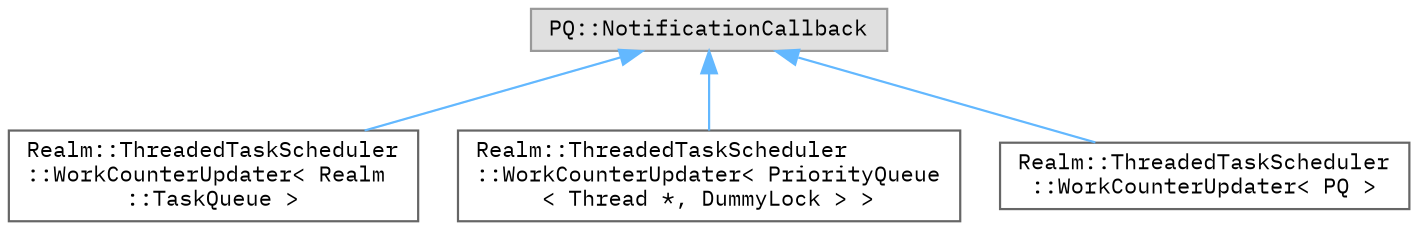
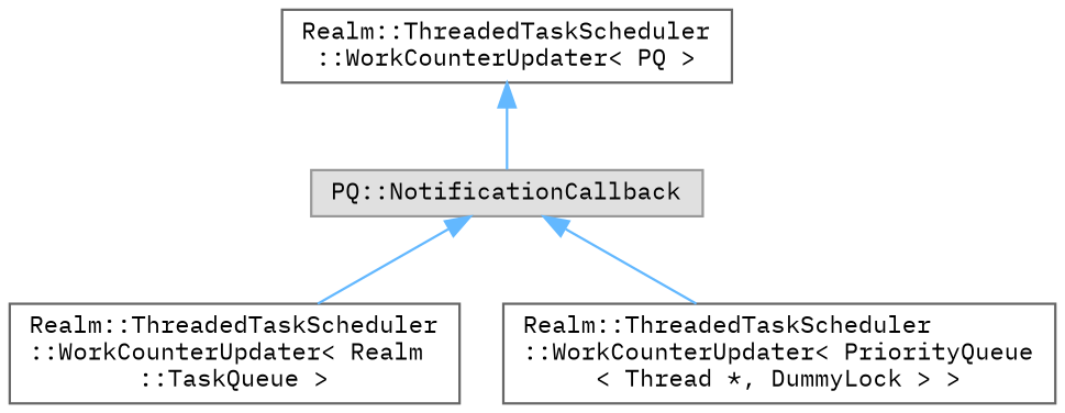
  digraph {
    rankdir=TB
    fontname="IBM Plex Mono"
    node [color=grey40 fillcolor=white fontname="IBM Plex Mono" fontsize=10 shape=box style=filled]
    edge [color=steelblue1 dir=back fontname="IBM Plex Mono" fontsize=10 labelfontname=Helvetica labelfontsize=10 style=solid]
    n1 [color=grey60 fillcolor="#E0E0E0" height=0.2 label="PQ::NotificationCallback" width=0.4]
    n2 [height=0.2 label="Realm::ThreadedTaskScheduler\l::WorkCounterUpdater\< Realm\l::TaskQueue \>" width=0.4]
    n3 [height=0.2 label="Realm::ThreadedTaskScheduler\l::WorkCounterUpdater\< PriorityQueue\l\< Thread *, DummyLock \> \>" width=0.4]
    n4 [height=0.2 label="Realm::ThreadedTaskScheduler\l::WorkCounterUpdater\< PQ \>" width=0.4]
    n1 -> n2
    n1 -> n3
-   n1 -> n4
+   n4 -> n1
  }
